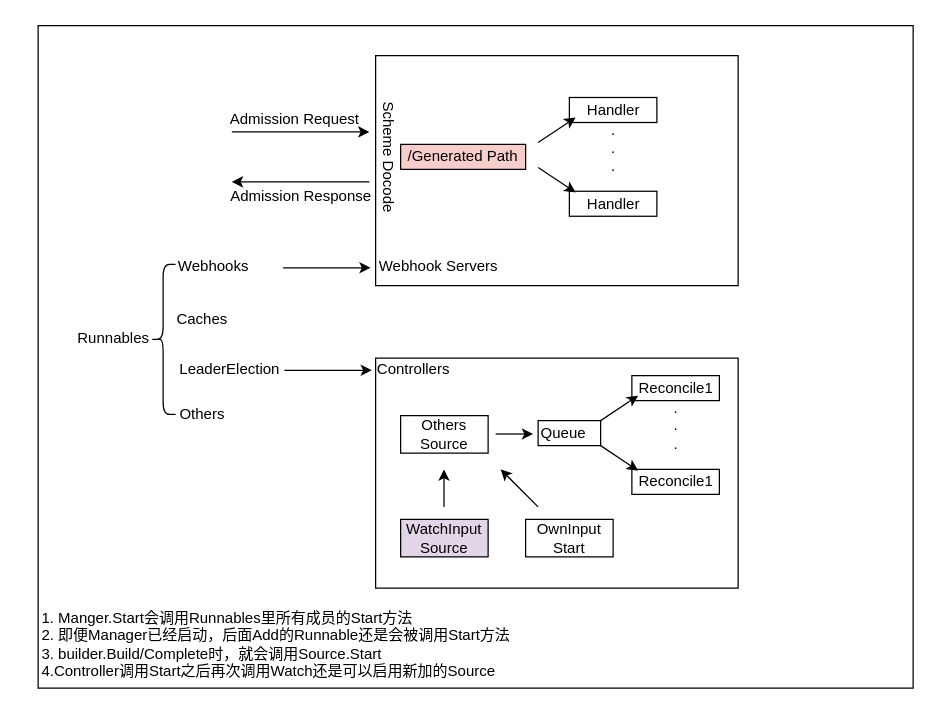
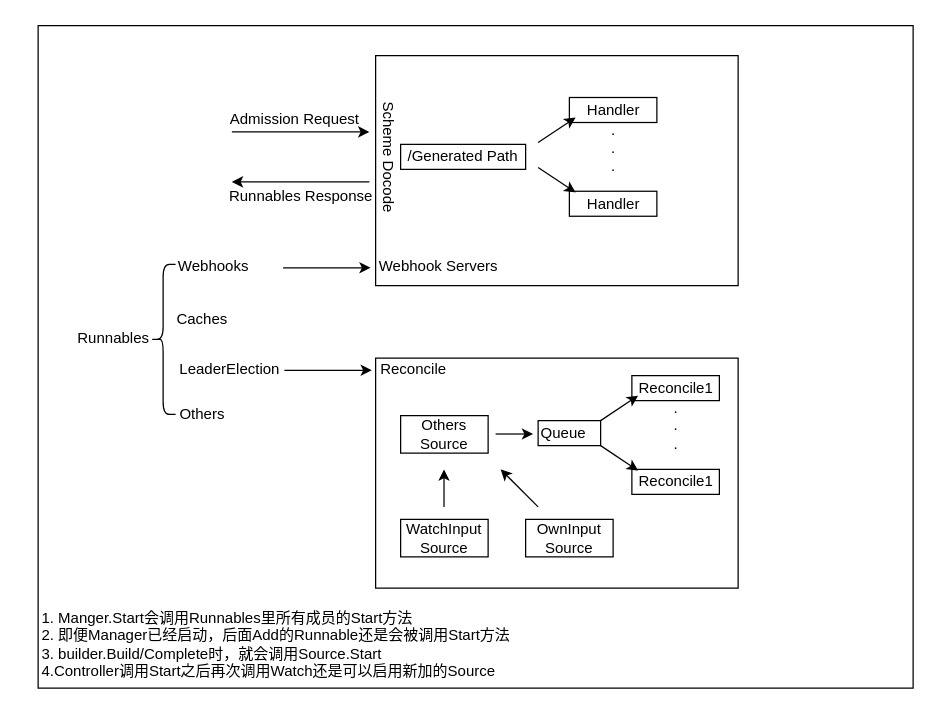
  <mxCell id="0" />
  <mxCell id="1" parent="0" />
  <mxCell id="2" value="" style="rounded=0;whiteSpace=wrap;html=1;" vertex="1" parent="1"><mxGeometry x="30" y="20" width="700" height="530" as="geometry" /></mxCell>
  <mxCell id="3" value="Runnables" style="text;html=1;align=center;verticalAlign=middle;resizable=0;points=[];autosize=1;strokeColor=none;fillColor=none;" vertex="1" parent="1"><mxGeometry x="50" y="255" width="80" height="30" as="geometry" /></mxCell>
  <mxCell id="4" value="Webhooks" style="text;html=1;align=center;verticalAlign=middle;resizable=0;points=[];autosize=1;strokeColor=none;fillColor=none;" vertex="1" parent="1"><mxGeometry x="130" y="198" width="80" height="30" as="geometry" /></mxCell>
  <mxCell id="5" value="Caches" style="text;html=1;align=center;verticalAlign=middle;resizable=0;points=[];autosize=1;strokeColor=none;fillColor=none;" vertex="1" parent="1"><mxGeometry x="131" y="240" width="60" height="30" as="geometry" /></mxCell>
  <mxCell id="6" value="LeaderElection" style="text;html=1;align=center;verticalAlign=middle;resizable=0;points=[];autosize=1;strokeColor=none;fillColor=none;" vertex="1" parent="1"><mxGeometry x="133" y="280" width="100" height="30" as="geometry" /></mxCell>
  <mxCell id="7" value="Others" style="text;html=1;align=center;verticalAlign=middle;resizable=0;points=[];autosize=1;strokeColor=none;fillColor=none;" vertex="1" parent="1"><mxGeometry x="131" y="316" width="60" height="30" as="geometry" /></mxCell>
  <mxCell id="8" value="" style="shape=curlyBracket;whiteSpace=wrap;html=1;rounded=1;" vertex="1" parent="1"><mxGeometry x="120" y="211" width="20" height="120" as="geometry" /></mxCell>
  <mxCell id="9" value="" style="endArrow=classic;html=1;rounded=0;" edge="1" parent="1"><mxGeometry width="50" height="50" relative="1" as="geometry"><mxPoint x="226" y="213.71" as="sourcePoint" /><mxPoint x="296" y="213.71" as="targetPoint" /></mxGeometry></mxCell>
  <mxCell id="10" value="" style="endArrow=classic;html=1;rounded=0;" edge="1" parent="1"><mxGeometry width="50" height="50" relative="1" as="geometry"><mxPoint x="227" y="295.71" as="sourcePoint" /><mxPoint x="297" y="295.71" as="targetPoint" /></mxGeometry></mxCell>
  <mxCell id="11" value="" style="rounded=0;whiteSpace=wrap;html=1;" vertex="1" parent="1"><mxGeometry x="300" y="286" width="290" height="184" as="geometry" /></mxCell>
- <mxCell id="12" value="Controllers" style="text;html=1;align=center;verticalAlign=middle;resizable=0;points=[];autosize=1;strokeColor=none;fillColor=none;" vertex="1" parent="1"><mxGeometry x="290" y="280" width="80" height="30" as="geometry" /></mxCell>
+ <mxCell id="12" value="Reconcile" style="text;html=1;align=center;verticalAlign=middle;resizable=0;points=[];autosize=1;strokeColor=none;fillColor=none;" vertex="1" parent="1"><mxGeometry x="290" y="280" width="80" height="30" as="geometry" /></mxCell>
  <mxCell id="13" value="" style="rounded=0;whiteSpace=wrap;html=1;" vertex="1" parent="1"><mxGeometry x="430" y="336" width="50" height="20" as="geometry" /></mxCell>
  <mxCell id="14" value="Queue" style="text;html=1;align=center;verticalAlign=middle;resizable=0;points=[];autosize=1;strokeColor=none;fillColor=none;" vertex="1" parent="1"><mxGeometry x="420" y="331" width="60" height="30" as="geometry" /></mxCell>
  <mxCell id="15" value="" style="rounded=0;whiteSpace=wrap;html=1;" vertex="1" parent="1"><mxGeometry x="505" y="300" width="70" height="20" as="geometry" /></mxCell>
  <mxCell id="16" value="Reconcile1" style="text;html=1;align=center;verticalAlign=middle;resizable=0;points=[];autosize=1;strokeColor=none;fillColor=none;" vertex="1" parent="1"><mxGeometry x="500" y="295" width="80" height="30" as="geometry" /></mxCell>
  <mxCell id="17" value="" style="rounded=0;whiteSpace=wrap;html=1;" vertex="1" parent="1"><mxGeometry x="505" y="375" width="70" height="20" as="geometry" /></mxCell>
  <mxCell id="18" value="Reconcile1" style="text;html=1;align=center;verticalAlign=middle;resizable=0;points=[];autosize=1;strokeColor=none;fillColor=none;" vertex="1" parent="1"><mxGeometry x="500" y="370" width="80" height="30" as="geometry" /></mxCell>
  <mxCell id="19" value=".&lt;br&gt;.&lt;br&gt;." style="text;html=1;align=center;verticalAlign=middle;resizable=0;points=[];autosize=1;strokeColor=none;fillColor=none;" vertex="1" parent="1"><mxGeometry x="525" y="310" width="30" height="60" as="geometry" /></mxCell>
  <mxCell id="20" value="" style="endArrow=classic;html=1;rounded=0;" edge="1" parent="1"><mxGeometry width="50" height="50" relative="1" as="geometry"><mxPoint x="480" y="336" as="sourcePoint" /><mxPoint x="510" y="316" as="targetPoint" /></mxGeometry></mxCell>
  <mxCell id="21" value="" style="endArrow=classic;html=1;rounded=0;" edge="1" parent="1"><mxGeometry width="50" height="50" relative="1" as="geometry"><mxPoint x="480" y="356" as="sourcePoint" /><mxPoint x="510" y="376" as="targetPoint" /></mxGeometry></mxCell>
  <mxCell id="22" value="Others&lt;br&gt;Source" style="whiteSpace=wrap;html=1;" vertex="1" parent="1"><mxGeometry x="320" y="332" width="70" height="30" as="geometry" /></mxCell>
- <mxCell id="23" value="OwnInput&lt;br&gt;Start" style="whiteSpace=wrap;html=1;" vertex="1" parent="1"><mxGeometry x="420" y="415" width="70" height="30" as="geometry" /></mxCell>
- <mxCell id="24" value="WatchInput&lt;br&gt;Source" style="whiteSpace=wrap;html=1;fillColor=#e1d5e7;" vertex="1" parent="1"><mxGeometry x="320" y="415" width="70" height="30" as="geometry" /></mxCell>
+ <mxCell id="23" value="OwnInput&lt;br&gt;Source" style="whiteSpace=wrap;html=1;" vertex="1" parent="1"><mxGeometry x="420" y="415" width="70" height="30" as="geometry" /></mxCell>
+ <mxCell id="24" value="WatchInput&lt;br&gt;Source" style="whiteSpace=wrap;html=1;" vertex="1" parent="1"><mxGeometry x="320" y="415" width="70" height="30" as="geometry" /></mxCell>
  <mxCell id="25" value="" style="endArrow=classic;html=1;rounded=0;" edge="1" parent="1"><mxGeometry width="50" height="50" relative="1" as="geometry"><mxPoint x="396" y="346.71" as="sourcePoint" /><mxPoint x="426" y="346.71" as="targetPoint" /></mxGeometry></mxCell>
  <mxCell id="26" value="" style="endArrow=classic;html=1;rounded=0;" edge="1" parent="1"><mxGeometry width="50" height="50" relative="1" as="geometry"><mxPoint x="430" y="405" as="sourcePoint" /><mxPoint x="400" y="375" as="targetPoint" /></mxGeometry></mxCell>
  <mxCell id="27" value="" style="endArrow=classic;html=1;rounded=0;" edge="1" parent="1"><mxGeometry width="50" height="50" relative="1" as="geometry"><mxPoint x="354.71" y="405" as="sourcePoint" /><mxPoint x="354.71" y="375" as="targetPoint" /></mxGeometry></mxCell>
  <mxCell id="28" value="" style="rounded=0;whiteSpace=wrap;html=1;" vertex="1" parent="1"><mxGeometry x="300" y="44" width="290" height="184" as="geometry" /></mxCell>
  <mxCell id="29" value="Webhook Servers" style="text;html=1;align=center;verticalAlign=middle;resizable=0;points=[];autosize=1;strokeColor=none;fillColor=none;" vertex="1" parent="1"><mxGeometry x="290" y="198" width="120" height="30" as="geometry" /></mxCell>
  <mxCell id="30" value="" style="endArrow=classic;html=1;rounded=0;" edge="1" parent="1"><mxGeometry width="50" height="50" relative="1" as="geometry"><mxPoint x="185" y="105" as="sourcePoint" /><mxPoint x="295" y="105" as="targetPoint" /></mxGeometry></mxCell>
  <mxCell id="31" value="" style="endArrow=classic;html=1;rounded=0;" edge="1" parent="1"><mxGeometry width="50" height="50" relative="1" as="geometry"><mxPoint x="295" y="145" as="sourcePoint" /><mxPoint x="185" y="145" as="targetPoint" /></mxGeometry></mxCell>
  <mxCell id="32" value="Admission Request" style="text;html=1;align=center;verticalAlign=middle;resizable=0;points=[];autosize=1;strokeColor=none;fillColor=none;" vertex="1" parent="1"><mxGeometry x="170" y="80" width="130" height="30" as="geometry" /></mxCell>
- <mxCell id="33" value="Admission Response" style="text;html=1;align=center;verticalAlign=middle;resizable=0;points=[];autosize=1;strokeColor=none;fillColor=none;" vertex="1" parent="1"><mxGeometry x="170" y="142" width="140" height="30" as="geometry" /></mxCell>
+ <mxCell id="33" value="Runnables Response" style="text;html=1;align=center;verticalAlign=middle;resizable=0;points=[];autosize=1;strokeColor=none;fillColor=none;" vertex="1" parent="1"><mxGeometry x="170" y="142" width="140" height="30" as="geometry" /></mxCell>
  <mxCell id="34" value="Scheme Docode" style="text;html=1;align=center;verticalAlign=middle;resizable=0;points=[];autosize=1;strokeColor=none;fillColor=none;rotation=90;" vertex="1" parent="1"><mxGeometry x="255" y="110" width="110" height="30" as="geometry" /></mxCell>
- <mxCell id="35" value="/Generated Path" style="rounded=0;whiteSpace=wrap;html=1;fillColor=#f8cecc;" vertex="1" parent="1"><mxGeometry x="320" y="115" width="100" height="20" as="geometry" /></mxCell>
+ <mxCell id="35" value="/Generated Path" style="rounded=0;whiteSpace=wrap;html=1;" vertex="1" parent="1"><mxGeometry x="320" y="115" width="100" height="20" as="geometry" /></mxCell>
  <mxCell id="36" value="" style="rounded=0;whiteSpace=wrap;html=1;" vertex="1" parent="1"><mxGeometry x="455" y="77.5" width="70" height="20" as="geometry" /></mxCell>
  <mxCell id="37" value="Handler" style="text;html=1;align=center;verticalAlign=middle;resizable=0;points=[];autosize=1;strokeColor=none;fillColor=none;" vertex="1" parent="1"><mxGeometry x="455" y="72.5" width="70" height="30" as="geometry" /></mxCell>
  <mxCell id="38" value="" style="rounded=0;whiteSpace=wrap;html=1;" vertex="1" parent="1"><mxGeometry x="455" y="152.5" width="70" height="20" as="geometry" /></mxCell>
  <mxCell id="39" value="Handler" style="text;html=1;align=center;verticalAlign=middle;resizable=0;points=[];autosize=1;strokeColor=none;fillColor=none;" vertex="1" parent="1"><mxGeometry x="455" y="147.5" width="70" height="30" as="geometry" /></mxCell>
  <mxCell id="40" value=".&lt;br&gt;.&lt;br&gt;." style="text;html=1;align=center;verticalAlign=middle;resizable=0;points=[];autosize=1;strokeColor=none;fillColor=none;" vertex="1" parent="1"><mxGeometry x="475" y="87.5" width="30" height="60" as="geometry" /></mxCell>
  <mxCell id="41" value="" style="endArrow=classic;html=1;rounded=0;" edge="1" parent="1"><mxGeometry width="50" height="50" relative="1" as="geometry"><mxPoint x="430" y="113.5" as="sourcePoint" /><mxPoint x="460" y="93.5" as="targetPoint" /></mxGeometry></mxCell>
  <mxCell id="42" value="" style="endArrow=classic;html=1;rounded=0;" edge="1" parent="1"><mxGeometry width="50" height="50" relative="1" as="geometry"><mxPoint x="430" y="133.5" as="sourcePoint" /><mxPoint x="460" y="153.5" as="targetPoint" /></mxGeometry></mxCell>
  <mxCell id="43" value="&lt;div style=&quot;text-align: left;&quot;&gt;&lt;span style=&quot;background-color: initial;&quot;&gt;1. Manger.Start会调用Runnables里所有成员的Start方法&lt;/span&gt;&lt;/div&gt;&lt;div style=&quot;text-align: left;&quot;&gt;&lt;span style=&quot;background-color: initial;&quot;&gt;2. 即便Manager已经启动，后面Add的Runnable还是会被调用Start方法&lt;/span&gt;&lt;/div&gt;&lt;div style=&quot;text-align: left;&quot;&gt;&lt;span style=&quot;background-color: initial;&quot;&gt;3. builder.Build/Complete时，就会调用Source.Start&lt;/span&gt;&lt;/div&gt;&lt;div style=&quot;text-align: left;&quot;&gt;&lt;span style=&quot;background-color: initial;&quot;&gt;4.Controller调用Start之后再次调用Watch还是可以启用新加的Source&lt;/span&gt;&lt;/div&gt;" style="text;html=1;align=center;verticalAlign=middle;resizable=0;points=[];autosize=1;strokeColor=none;fillColor=none;" vertex="1" parent="1"><mxGeometry x="20" y="480" width="400" height="70" as="geometry" /></mxCell>
